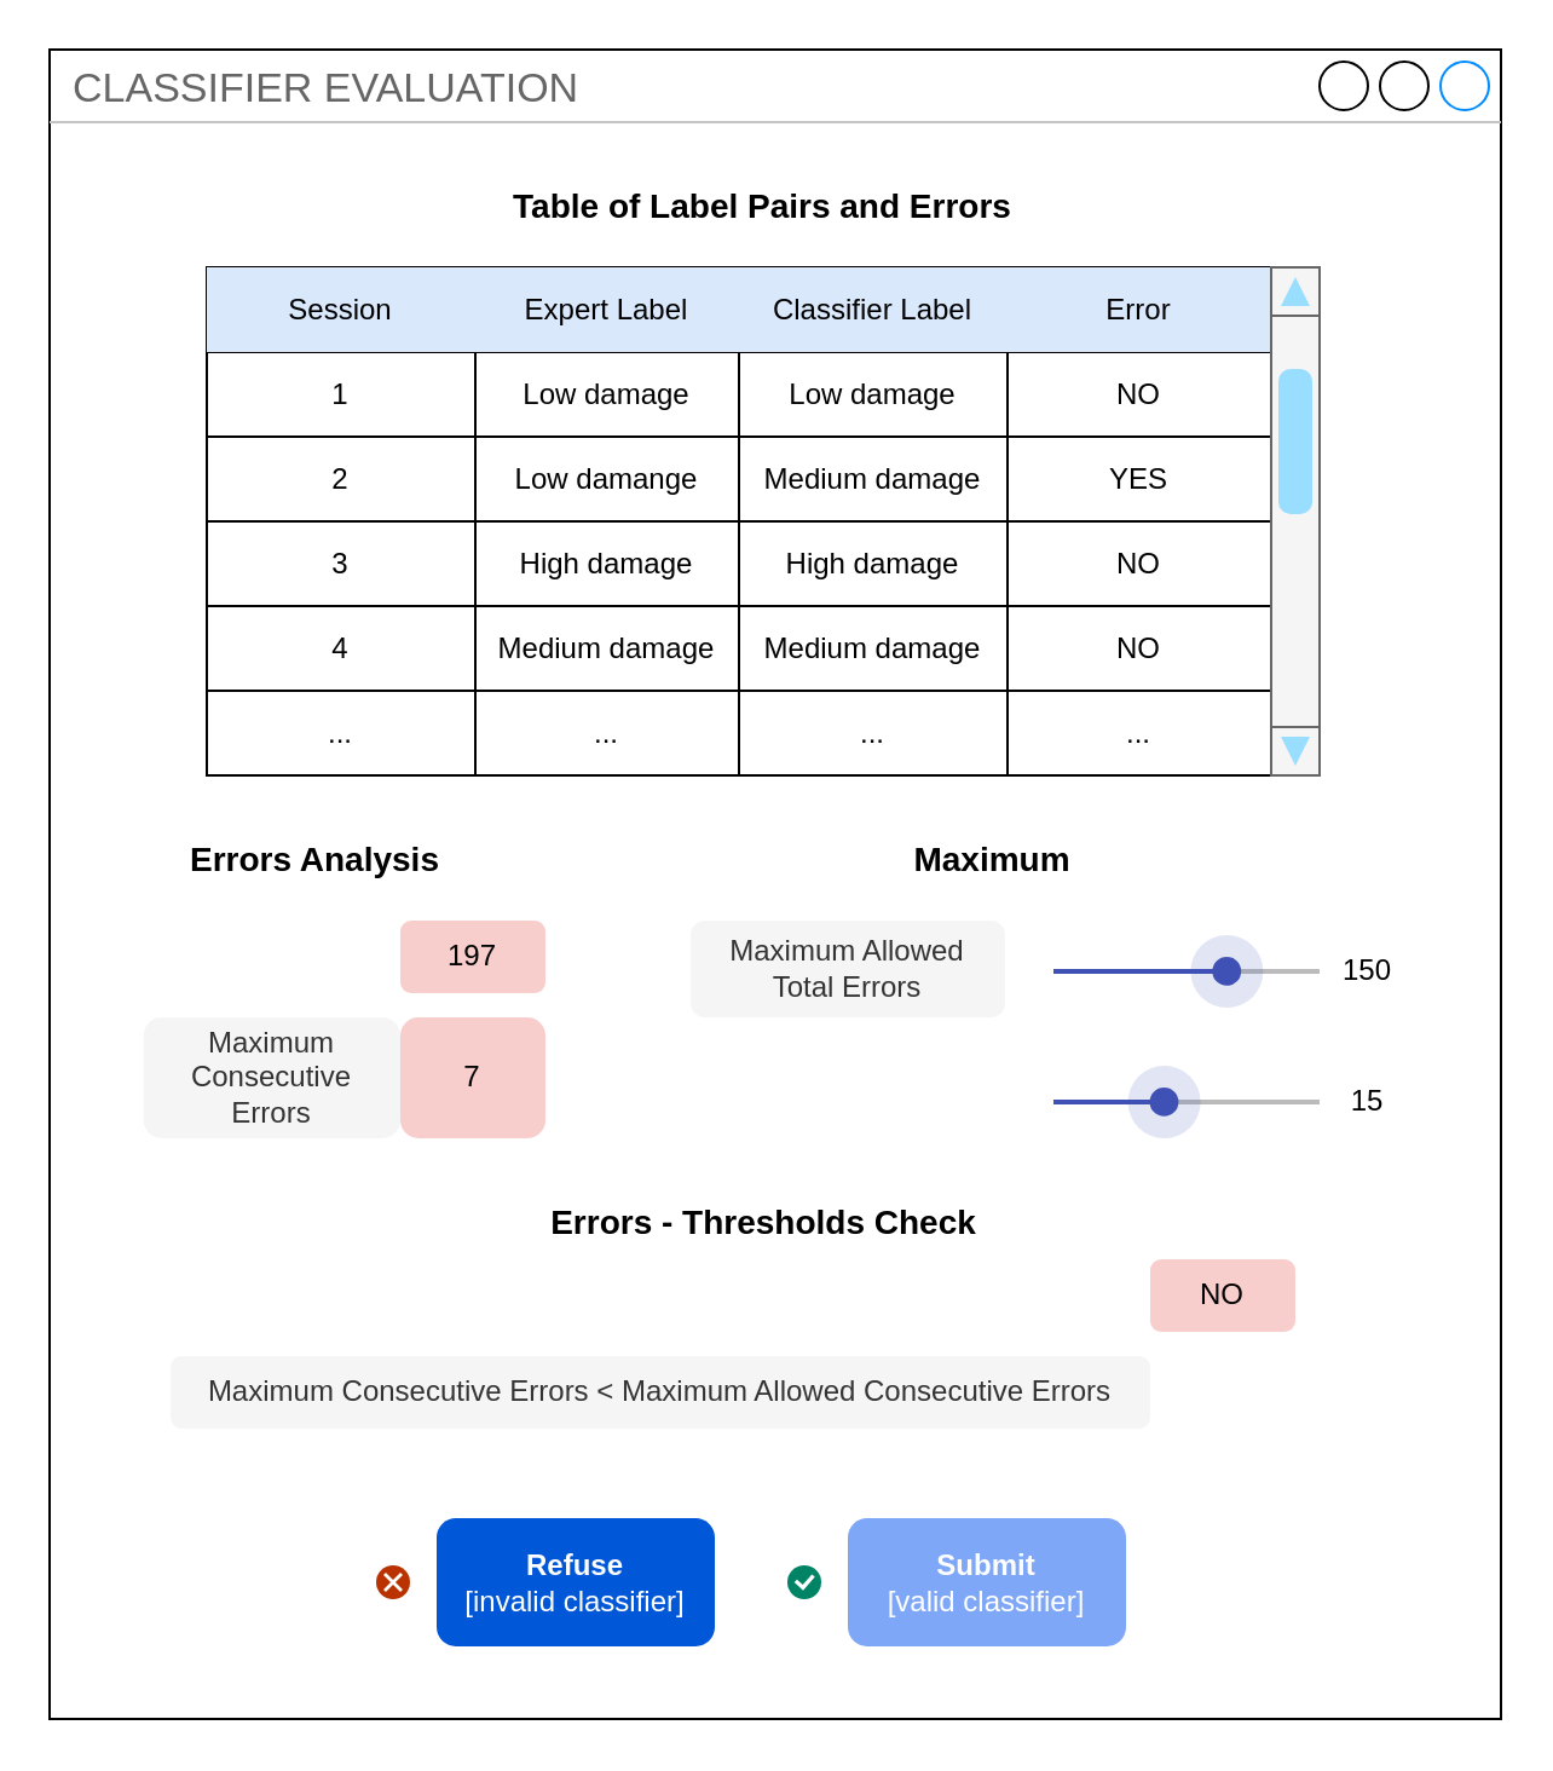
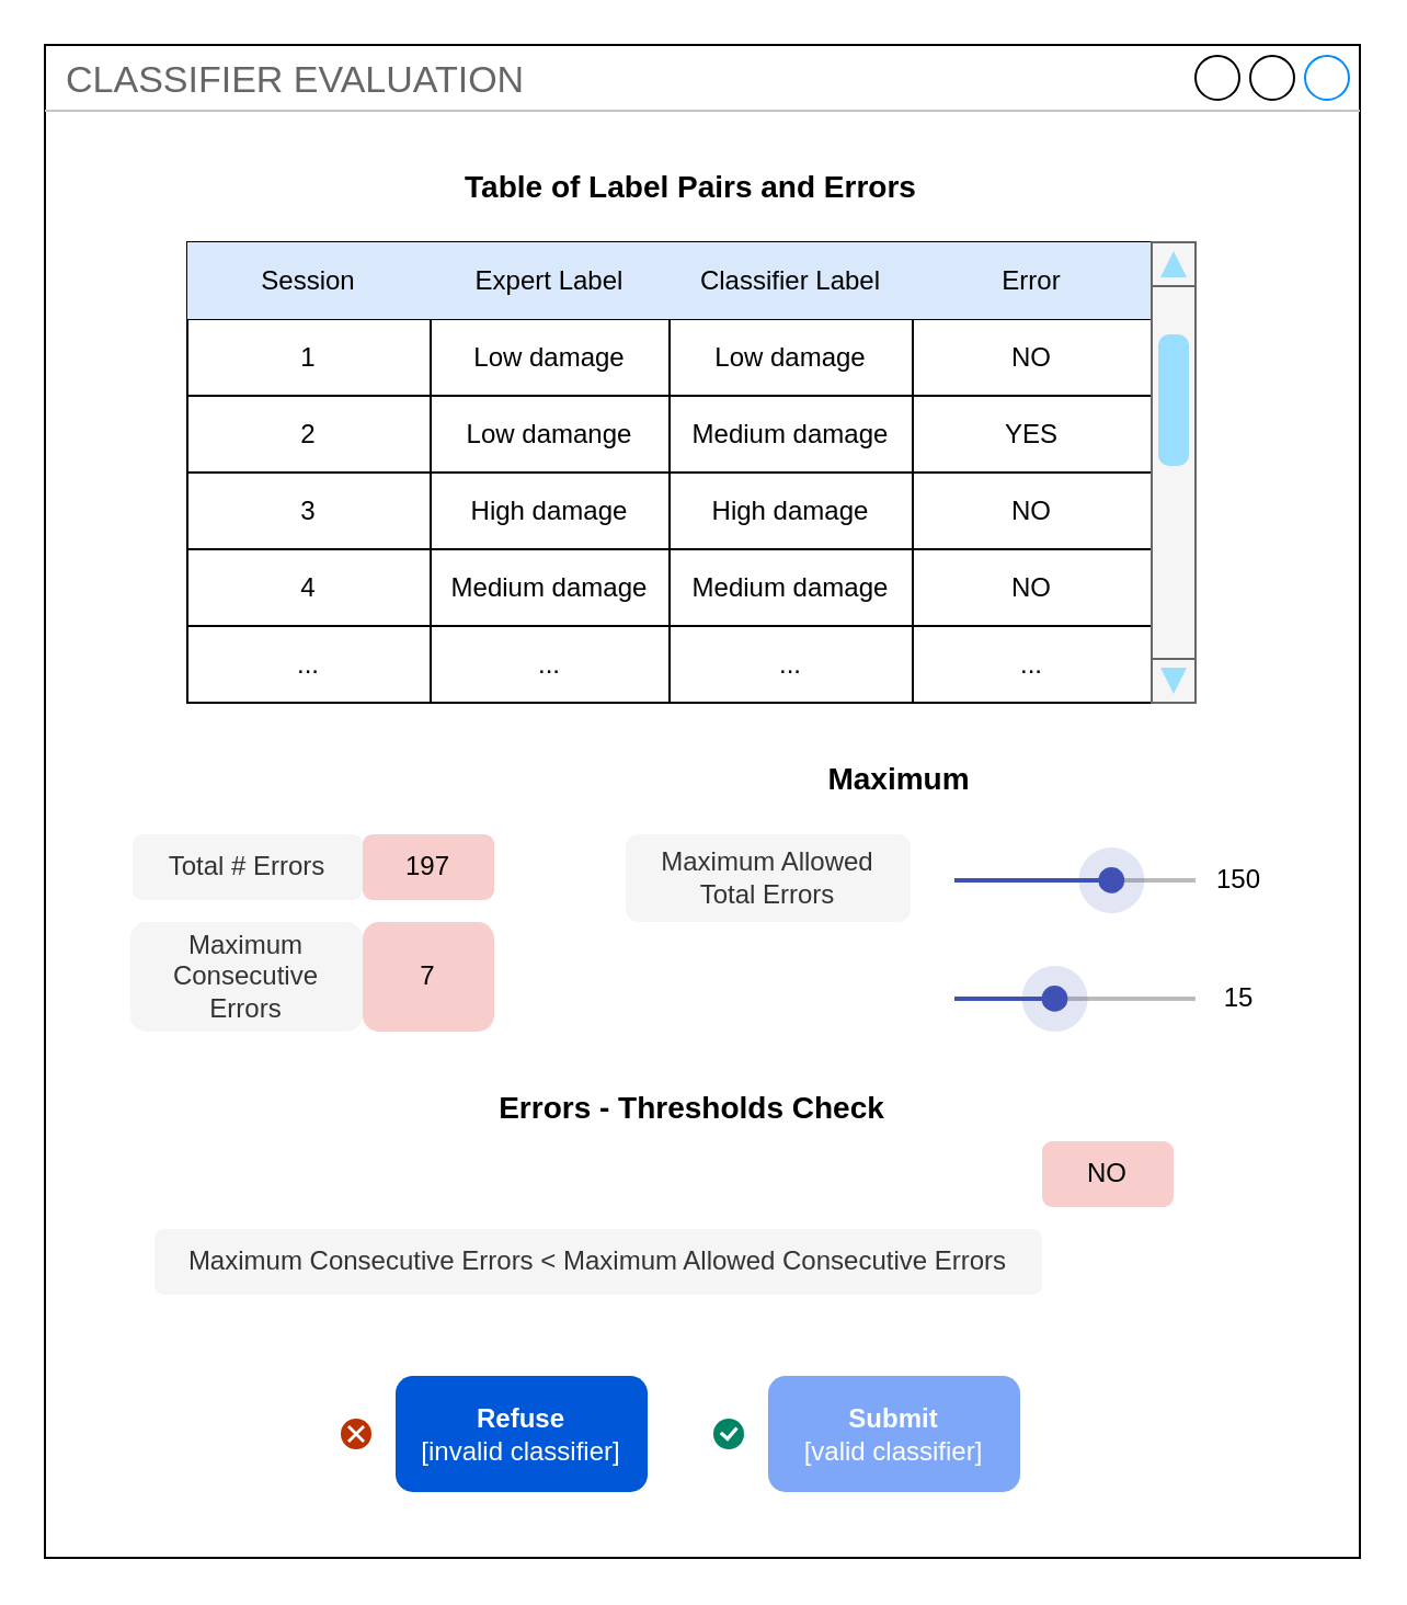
  <mxCell id="0" />
  <mxCell id="1" parent="0" />
  <mxCell id="2" value="CLASSIFIER EVALUATION" style="strokeWidth=1;shadow=0;dashed=0;align=center;html=1;shape=mxgraph.mockup.containers.window;align=left;verticalAlign=top;spacingLeft=8;strokeColor2=#008cff;strokeColor3=#c4c4c4;fontColor=#666666;mainText=;fontSize=17;labelBackgroundColor=none;whiteSpace=wrap;" parent="1" vertex="1"><mxGeometry x="20" y="20" width="600" height="690" as="geometry" /></mxCell>
  <mxCell id="3" value="" style="group" parent="1" vertex="1" connectable="0"><mxGeometry x="155" y="647" width="140" height="33" as="geometry" /></mxCell>
  <mxCell id="4" value="&lt;b&gt;Refuse&lt;/b&gt;&lt;br&gt;[invalid classifier]" style="rounded=1;fillColor=#0057D8;align=center;strokeColor=none;html=1;whiteSpace=wrap;fontColor=#ffffff;fontSize=12;sketch=0;" parent="3" vertex="1"><mxGeometry x="25" y="-20" width="115" height="53" as="geometry" /></mxCell>
  <mxCell id="5" value="" style="html=1;shadow=0;dashed=0;shape=mxgraph.atlassian.close;fillColor=#BA3200;strokeColor=none;html=1;sketch=0;" parent="3" vertex="1"><mxGeometry y="-0.5" width="14" height="14" as="geometry" /></mxCell>
  <mxCell id="6" value="Table of Label Pairs and Errors" style="text;html=1;strokeColor=none;fillColor=none;align=center;verticalAlign=middle;whiteSpace=wrap;rounded=0;fontStyle=1;fontSize=14;" parent="1" vertex="1"><mxGeometry x="45" y="70" width="540" height="30" as="geometry" /></mxCell>
  <mxCell id="7" value="" style="group" parent="1" vertex="1" connectable="0"><mxGeometry x="85" y="110" width="460" height="210" as="geometry" /></mxCell>
  <mxCell id="8" value="" style="shape=table;startSize=0;container=1;collapsible=0;childLayout=tableLayout;fontSize=12;" parent="7" vertex="1"><mxGeometry width="440" height="210" as="geometry" /></mxCell>
  <mxCell id="9" value="" style="shape=tableRow;horizontal=0;startSize=0;swimlaneHead=0;swimlaneBody=0;strokeColor=inherit;top=0;left=0;bottom=0;right=0;collapsible=0;dropTarget=0;fillColor=none;points=[[0,0.5],[1,0.5]];portConstraint=eastwest;fontSize=16;" parent="8" vertex="1"><mxGeometry width="440" height="35" as="geometry" /></mxCell>
  <mxCell id="10" value="Session" style="shape=partialRectangle;html=1;whiteSpace=wrap;connectable=0;strokeColor=default;overflow=hidden;fillColor=#dae8fc;top=0;left=0;bottom=0;right=0;pointerEvents=1;fontSize=12;" parent="9" vertex="1"><mxGeometry width="111" height="35" as="geometry"><mxRectangle width="111" height="35" as="alternateBounds" /></mxGeometry></mxCell>
  <mxCell id="11" value="Expert Label" style="shape=partialRectangle;html=1;whiteSpace=wrap;connectable=0;strokeColor=default;overflow=hidden;fillColor=#dae8fc;top=0;left=0;bottom=0;right=0;pointerEvents=1;fontSize=12;" parent="9" vertex="1"><mxGeometry x="111" width="109" height="35" as="geometry"><mxRectangle width="109" height="35" as="alternateBounds" /></mxGeometry></mxCell>
  <mxCell id="12" value="Classifier Label" style="shape=partialRectangle;html=1;whiteSpace=wrap;connectable=0;strokeColor=default;overflow=hidden;fillColor=#dae8fc;top=0;left=0;bottom=0;right=0;pointerEvents=1;fontSize=12;" parent="9" vertex="1"><mxGeometry x="220" width="111" height="35" as="geometry"><mxRectangle width="111" height="35" as="alternateBounds" /></mxGeometry></mxCell>
  <mxCell id="13" value="Error" style="shape=partialRectangle;html=1;whiteSpace=wrap;connectable=0;strokeColor=default;overflow=hidden;fillColor=#dae8fc;top=0;left=0;bottom=0;right=0;pointerEvents=1;fontSize=12;" parent="9" vertex="1"><mxGeometry x="331" width="109" height="35" as="geometry"><mxRectangle width="109" height="35" as="alternateBounds" /></mxGeometry></mxCell>
  <mxCell id="14" value="" style="shape=tableRow;horizontal=0;startSize=0;swimlaneHead=0;swimlaneBody=0;strokeColor=inherit;top=0;left=0;bottom=0;right=0;collapsible=0;dropTarget=0;fillColor=none;points=[[0,0.5],[1,0.5]];portConstraint=eastwest;fontSize=16;" parent="8" vertex="1"><mxGeometry y="35" width="440" height="35" as="geometry" /></mxCell>
  <mxCell id="15" value="1" style="shape=partialRectangle;html=1;whiteSpace=wrap;connectable=0;strokeColor=inherit;overflow=hidden;fillColor=none;top=0;left=0;bottom=0;right=0;pointerEvents=1;fontSize=12;" parent="14" vertex="1"><mxGeometry width="111" height="35" as="geometry"><mxRectangle width="111" height="35" as="alternateBounds" /></mxGeometry></mxCell>
  <mxCell id="16" value="Low damage" style="shape=partialRectangle;html=1;whiteSpace=wrap;connectable=0;strokeColor=inherit;overflow=hidden;fillColor=none;top=0;left=0;bottom=0;right=0;pointerEvents=1;fontSize=12;" parent="14" vertex="1"><mxGeometry x="111" width="109" height="35" as="geometry"><mxRectangle width="109" height="35" as="alternateBounds" /></mxGeometry></mxCell>
  <mxCell id="17" value="Low damage" style="shape=partialRectangle;html=1;whiteSpace=wrap;connectable=0;strokeColor=inherit;overflow=hidden;fillColor=none;top=0;left=0;bottom=0;right=0;pointerEvents=1;fontSize=12;" parent="14" vertex="1"><mxGeometry x="220" width="111" height="35" as="geometry"><mxRectangle width="111" height="35" as="alternateBounds" /></mxGeometry></mxCell>
  <mxCell id="18" value="NO" style="shape=partialRectangle;html=1;whiteSpace=wrap;connectable=0;strokeColor=inherit;overflow=hidden;fillColor=none;top=0;left=0;bottom=0;right=0;pointerEvents=1;fontSize=12;" parent="14" vertex="1"><mxGeometry x="331" width="109" height="35" as="geometry"><mxRectangle width="109" height="35" as="alternateBounds" /></mxGeometry></mxCell>
  <mxCell id="19" value="" style="shape=tableRow;horizontal=0;startSize=0;swimlaneHead=0;swimlaneBody=0;strokeColor=inherit;top=0;left=0;bottom=0;right=0;collapsible=0;dropTarget=0;fillColor=none;points=[[0,0.5],[1,0.5]];portConstraint=eastwest;fontSize=16;" parent="8" vertex="1"><mxGeometry y="70" width="440" height="35" as="geometry" /></mxCell>
  <mxCell id="20" value="2" style="shape=partialRectangle;html=1;whiteSpace=wrap;connectable=0;strokeColor=inherit;overflow=hidden;fillColor=none;top=0;left=0;bottom=0;right=0;pointerEvents=1;fontSize=12;" parent="19" vertex="1"><mxGeometry width="111" height="35" as="geometry"><mxRectangle width="111" height="35" as="alternateBounds" /></mxGeometry></mxCell>
  <mxCell id="21" value="Low damange" style="shape=partialRectangle;html=1;whiteSpace=wrap;connectable=0;strokeColor=inherit;overflow=hidden;fillColor=none;top=0;left=0;bottom=0;right=0;pointerEvents=1;fontSize=12;" parent="19" vertex="1"><mxGeometry x="111" width="109" height="35" as="geometry"><mxRectangle width="109" height="35" as="alternateBounds" /></mxGeometry></mxCell>
  <mxCell id="22" value="Medium damage" style="shape=partialRectangle;html=1;whiteSpace=wrap;connectable=0;strokeColor=inherit;overflow=hidden;fillColor=none;top=0;left=0;bottom=0;right=0;pointerEvents=1;fontSize=12;" parent="19" vertex="1"><mxGeometry x="220" width="111" height="35" as="geometry"><mxRectangle width="111" height="35" as="alternateBounds" /></mxGeometry></mxCell>
  <mxCell id="23" value="YES" style="shape=partialRectangle;html=1;whiteSpace=wrap;connectable=0;strokeColor=inherit;overflow=hidden;fillColor=none;top=0;left=0;bottom=0;right=0;pointerEvents=1;fontSize=12;" parent="19" vertex="1"><mxGeometry x="331" width="109" height="35" as="geometry"><mxRectangle width="109" height="35" as="alternateBounds" /></mxGeometry></mxCell>
  <mxCell id="24" style="shape=tableRow;horizontal=0;startSize=0;swimlaneHead=0;swimlaneBody=0;strokeColor=inherit;top=0;left=0;bottom=0;right=0;collapsible=0;dropTarget=0;fillColor=none;points=[[0,0.5],[1,0.5]];portConstraint=eastwest;fontSize=16;" parent="8" vertex="1"><mxGeometry y="105" width="440" height="35" as="geometry" /></mxCell>
  <mxCell id="25" value="3" style="shape=partialRectangle;html=1;whiteSpace=wrap;connectable=0;strokeColor=inherit;overflow=hidden;fillColor=none;top=0;left=0;bottom=0;right=0;pointerEvents=1;fontSize=12;" parent="24" vertex="1"><mxGeometry width="111" height="35" as="geometry"><mxRectangle width="111" height="35" as="alternateBounds" /></mxGeometry></mxCell>
  <mxCell id="26" value="High damage" style="shape=partialRectangle;html=1;whiteSpace=wrap;connectable=0;strokeColor=inherit;overflow=hidden;fillColor=none;top=0;left=0;bottom=0;right=0;pointerEvents=1;fontSize=12;" parent="24" vertex="1"><mxGeometry x="111" width="109" height="35" as="geometry"><mxRectangle width="109" height="35" as="alternateBounds" /></mxGeometry></mxCell>
  <mxCell id="27" value="High damage" style="shape=partialRectangle;html=1;whiteSpace=wrap;connectable=0;strokeColor=inherit;overflow=hidden;fillColor=none;top=0;left=0;bottom=0;right=0;pointerEvents=1;fontSize=12;" parent="24" vertex="1"><mxGeometry x="220" width="111" height="35" as="geometry"><mxRectangle width="111" height="35" as="alternateBounds" /></mxGeometry></mxCell>
  <mxCell id="28" value="NO" style="shape=partialRectangle;html=1;whiteSpace=wrap;connectable=0;strokeColor=inherit;overflow=hidden;fillColor=none;top=0;left=0;bottom=0;right=0;pointerEvents=1;fontSize=12;" parent="24" vertex="1"><mxGeometry x="331" width="109" height="35" as="geometry"><mxRectangle width="109" height="35" as="alternateBounds" /></mxGeometry></mxCell>
  <mxCell id="29" style="shape=tableRow;horizontal=0;startSize=0;swimlaneHead=0;swimlaneBody=0;strokeColor=inherit;top=0;left=0;bottom=0;right=0;collapsible=0;dropTarget=0;fillColor=none;points=[[0,0.5],[1,0.5]];portConstraint=eastwest;fontSize=16;" parent="8" vertex="1"><mxGeometry y="140" width="440" height="35" as="geometry" /></mxCell>
  <mxCell id="30" value="4" style="shape=partialRectangle;html=1;whiteSpace=wrap;connectable=0;strokeColor=inherit;overflow=hidden;fillColor=none;top=0;left=0;bottom=0;right=0;pointerEvents=1;fontSize=12;" parent="29" vertex="1"><mxGeometry width="111" height="35" as="geometry"><mxRectangle width="111" height="35" as="alternateBounds" /></mxGeometry></mxCell>
  <mxCell id="31" value="Medium damage" style="shape=partialRectangle;html=1;whiteSpace=wrap;connectable=0;strokeColor=inherit;overflow=hidden;fillColor=none;top=0;left=0;bottom=0;right=0;pointerEvents=1;fontSize=12;" parent="29" vertex="1"><mxGeometry x="111" width="109" height="35" as="geometry"><mxRectangle width="109" height="35" as="alternateBounds" /></mxGeometry></mxCell>
  <mxCell id="32" value="Medium damage" style="shape=partialRectangle;html=1;whiteSpace=wrap;connectable=0;strokeColor=inherit;overflow=hidden;fillColor=none;top=0;left=0;bottom=0;right=0;pointerEvents=1;fontSize=12;" parent="29" vertex="1"><mxGeometry x="220" width="111" height="35" as="geometry"><mxRectangle width="111" height="35" as="alternateBounds" /></mxGeometry></mxCell>
  <mxCell id="33" value="NO" style="shape=partialRectangle;html=1;whiteSpace=wrap;connectable=0;strokeColor=inherit;overflow=hidden;fillColor=none;top=0;left=0;bottom=0;right=0;pointerEvents=1;fontSize=12;" parent="29" vertex="1"><mxGeometry x="331" width="109" height="35" as="geometry"><mxRectangle width="109" height="35" as="alternateBounds" /></mxGeometry></mxCell>
  <mxCell id="34" style="shape=tableRow;horizontal=0;startSize=0;swimlaneHead=0;swimlaneBody=0;strokeColor=inherit;top=0;left=0;bottom=0;right=0;collapsible=0;dropTarget=0;fillColor=none;points=[[0,0.5],[1,0.5]];portConstraint=eastwest;fontSize=16;" parent="8" vertex="1"><mxGeometry y="175" width="440" height="35" as="geometry" /></mxCell>
  <mxCell id="35" value="..." style="shape=partialRectangle;html=1;whiteSpace=wrap;connectable=0;strokeColor=inherit;overflow=hidden;fillColor=none;top=0;left=0;bottom=0;right=0;pointerEvents=1;fontSize=12;" parent="34" vertex="1"><mxGeometry width="111" height="35" as="geometry"><mxRectangle width="111" height="35" as="alternateBounds" /></mxGeometry></mxCell>
  <mxCell id="36" value="..." style="shape=partialRectangle;html=1;whiteSpace=wrap;connectable=0;strokeColor=inherit;overflow=hidden;fillColor=none;top=0;left=0;bottom=0;right=0;pointerEvents=1;fontSize=12;" parent="34" vertex="1"><mxGeometry x="111" width="109" height="35" as="geometry"><mxRectangle width="109" height="35" as="alternateBounds" /></mxGeometry></mxCell>
  <mxCell id="37" value="..." style="shape=partialRectangle;html=1;whiteSpace=wrap;connectable=0;strokeColor=inherit;overflow=hidden;fillColor=none;top=0;left=0;bottom=0;right=0;pointerEvents=1;fontSize=12;" parent="34" vertex="1"><mxGeometry x="220" width="111" height="35" as="geometry"><mxRectangle width="111" height="35" as="alternateBounds" /></mxGeometry></mxCell>
  <mxCell id="38" value="..." style="shape=partialRectangle;html=1;whiteSpace=wrap;connectable=0;strokeColor=inherit;overflow=hidden;fillColor=none;top=0;left=0;bottom=0;right=0;pointerEvents=1;fontSize=12;" parent="34" vertex="1"><mxGeometry x="331" width="109" height="35" as="geometry"><mxRectangle width="109" height="35" as="alternateBounds" /></mxGeometry></mxCell>
  <mxCell id="39" value="" style="verticalLabelPosition=bottom;shadow=0;dashed=0;align=center;html=1;verticalAlign=top;strokeWidth=1;shape=mxgraph.mockup.navigation.scrollBar;strokeColor=#666666;barPos=20;fillColor2=#99ddff;strokeColor2=none;direction=north;movable=1;resizable=1;rotatable=1;deletable=1;editable=1;locked=0;connectable=1;flipV=1;fillColor=#f5f5f5;fontColor=#333333;" parent="7" vertex="1"><mxGeometry x="440" width="20" height="210" as="geometry" /></mxCell>
- <mxCell id="40" value="Errors Analysis" style="text;html=1;strokeColor=none;fillColor=none;align=center;verticalAlign=middle;whiteSpace=wrap;rounded=0;fontStyle=1;fontSize=14;" parent="1" vertex="1"><mxGeometry x="45" y="340" width="170" height="30" as="geometry" /></mxCell>
  <mxCell id="41" value="7" style="text;html=1;strokeColor=none;fillColor=#f8cecc;align=center;verticalAlign=middle;whiteSpace=wrap;rounded=1;" parent="1" vertex="1"><mxGeometry x="165" y="420" width="60" height="50" as="geometry" /></mxCell>
  <mxCell id="42" value="197" style="text;html=1;strokeColor=none;fillColor=#f8cecc;align=center;verticalAlign=middle;whiteSpace=wrap;rounded=1;" parent="1" vertex="1"><mxGeometry x="165" y="380" width="60" height="30" as="geometry" /></mxCell>
+ <mxCell id="43" value="Total # Errors" style="text;html=1;strokeColor=none;fillColor=#f5f5f5;align=center;verticalAlign=middle;whiteSpace=wrap;rounded=1;fontColor=#333333;" parent="1" vertex="1"><mxGeometry x="60" y="380" width="105" height="30" as="geometry" /></mxCell>
  <mxCell id="44" value="Maximum Consecutive &lt;br&gt;Errors" style="text;html=1;strokeColor=none;fillColor=#f5f5f5;align=center;verticalAlign=middle;whiteSpace=wrap;rounded=1;fontColor=#333333;" parent="1" vertex="1"><mxGeometry x="58.87" y="420" width="106.13" height="50" as="geometry" /></mxCell>
  <mxCell id="45" value="Maximum" style="text;html=1;strokeColor=none;fillColor=none;align=center;verticalAlign=middle;whiteSpace=wrap;rounded=0;fontStyle=1;fontSize=14;" parent="1" vertex="1"><mxGeometry x="325" y="340" width="170" height="30" as="geometry" /></mxCell>
  <mxCell id="46" value="Maximum Allowed &lt;br&gt;Total Errors" style="text;html=1;strokeColor=none;fillColor=#f5f5f5;align=center;verticalAlign=middle;whiteSpace=wrap;rounded=1;fontColor=#333333;" parent="1" vertex="1"><mxGeometry x="285" y="380" width="130" height="40" as="geometry" /></mxCell>
  <mxCell id="47" value="" style="dashed=0;verticalLabelPosition=bottom;verticalAlign=top;align=center;shape=mxgraph.gmdl.sliderFocused;barPos=65.17;strokeColor=#3F51B5;opacity=100;strokeWidth=2;fillColor=#3F51B5;handleSize=30;shadow=0;html=1;" parent="1" vertex="1"><mxGeometry x="435" y="386" width="110" height="30" as="geometry" /></mxCell>
  <mxCell id="48" value="150" style="text;html=1;align=center;verticalAlign=middle;whiteSpace=wrap;rounded=1;" parent="1" vertex="1"><mxGeometry x="535" y="381" width="60" height="40" as="geometry" /></mxCell>
  <mxCell id="49" value="" style="dashed=0;verticalLabelPosition=bottom;verticalAlign=top;align=center;shape=mxgraph.gmdl.sliderFocused;barPos=41.64;strokeColor=#3F51B5;opacity=100;strokeWidth=2;fillColor=#3F51B5;handleSize=30;shadow=0;html=1;" parent="1" vertex="1"><mxGeometry x="435" y="440" width="110" height="30" as="geometry" /></mxCell>
  <mxCell id="50" value="15" style="text;html=1;align=center;verticalAlign=middle;whiteSpace=wrap;rounded=1;" parent="1" vertex="1"><mxGeometry x="535" y="435" width="60" height="40" as="geometry" /></mxCell>
  <mxCell id="51" value="Errors - Thresholds Check" style="text;html=1;strokeColor=none;fillColor=none;align=center;verticalAlign=middle;whiteSpace=wrap;rounded=0;fontStyle=1;fontSize=14;" parent="1" vertex="1"><mxGeometry x="207.5" y="490" width="215" height="30" as="geometry" /></mxCell>
  <mxCell id="52" value="NO" style="text;html=1;strokeColor=none;fillColor=#f8cecc;align=center;verticalAlign=middle;whiteSpace=wrap;rounded=1;" parent="1" vertex="1"><mxGeometry x="475" y="520" width="60" height="30" as="geometry" /></mxCell>
  <mxCell id="53" value="Maximum Consecutive Errors&amp;nbsp;&amp;lt; Maximum Allowed Consecutive Errors" style="text;html=1;strokeColor=none;fillColor=#f5f5f5;align=center;verticalAlign=middle;whiteSpace=wrap;rounded=1;fontColor=#333333;" parent="1" vertex="1"><mxGeometry x="70" y="560" width="405" height="30" as="geometry" /></mxCell>
  <mxCell id="54" value="" style="group;shadow=0;" parent="1" vertex="1" connectable="0"><mxGeometry x="325" y="627" width="140" height="53" as="geometry" /></mxCell>
  <mxCell id="55" value="&lt;b&gt;Submit &lt;/b&gt;&lt;br&gt;[valid classifier]" style="rounded=1;fillColor=#0050ef;align=center;strokeColor=none;html=1;whiteSpace=wrap;fontSize=12;sketch=0;fontColor=#ffffff;opacity=50;" parent="54" vertex="1"><mxGeometry x="25" width="115" height="53" as="geometry" /></mxCell>
  <mxCell id="56" value="" style="html=1;shadow=0;dashed=0;shape=mxgraph.atlassian.checkbox;fillColor=#008465;strokeColor=none;html=1;sketch=0;" parent="54" vertex="1"><mxGeometry y="19.5" width="14" height="14" as="geometry" /></mxCell>
